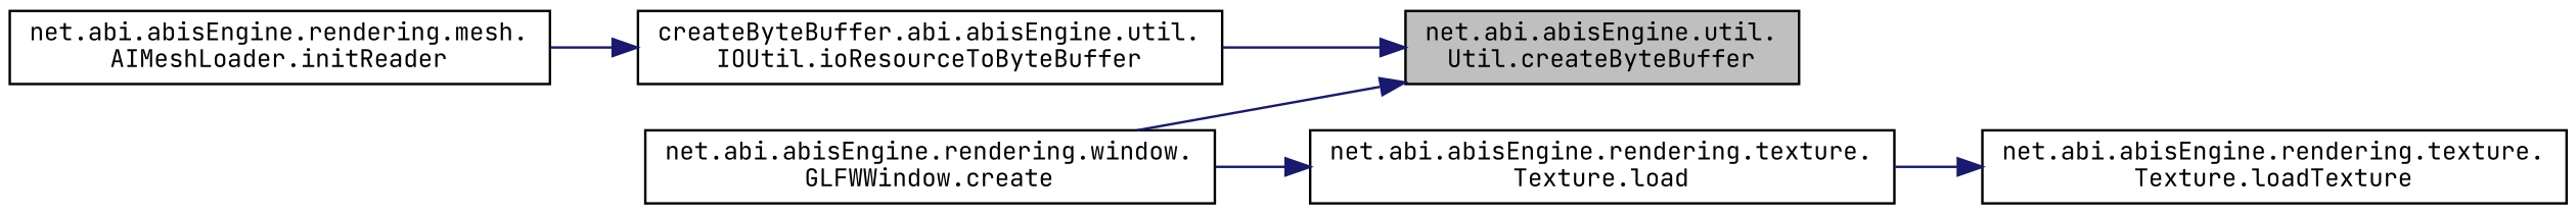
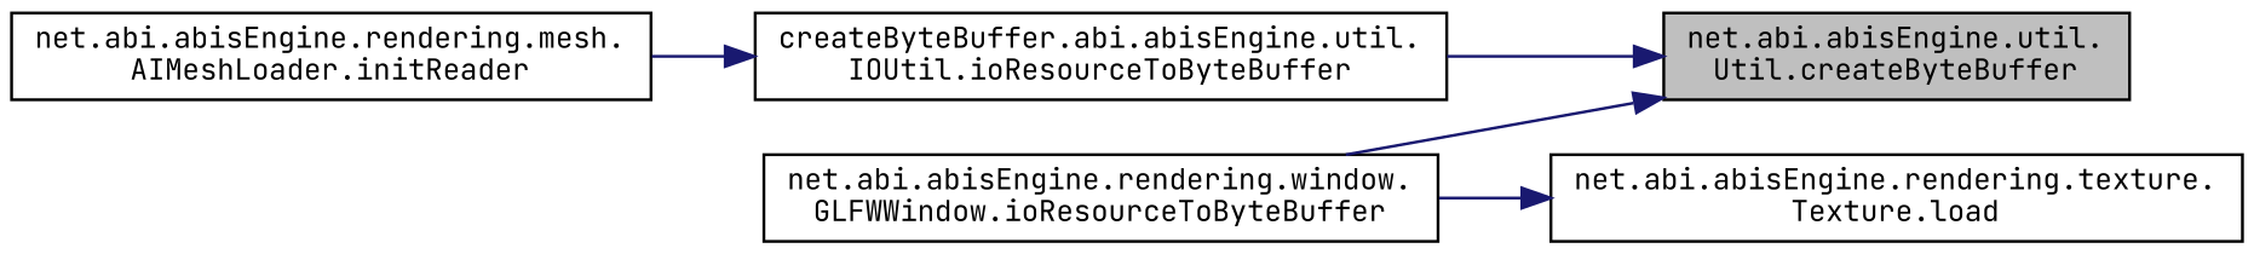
  digraph {
    fontname="JetBrains Mono"
    rankdir=RL
    node [color=black fillcolor=white fontname="JetBrains Mono" fontsize=10 shape=record style=filled]
    edge [color=midnightblue dir=back fontname="JetBrains Mono" fontsize=10 labelfontname=Helvetica labelfontsize=10 style=solid]
    n1 [fillcolor=grey75 fontcolor=black height=0.2 label="net.abi.abisEngine.util.\lUtil.createByteBuffer" width=0.4]
    n2 [height=0.2 label="createByteBuffer.abi.abisEngine.util.\lIOUtil.ioResourceToByteBuffer" width=0.4]
-   n3 [height=0.2 label="net.abi.abisEngine.rendering.window.\lGLFWWindow.create" width=0.4]
+   n3 [height=0.2 label="net.abi.abisEngine.rendering.window.\lGLFWWindow.ioResourceToByteBuffer" width=0.4]
    n4 [height=0.2 label="net.abi.abisEngine.rendering.mesh.\lAIMeshLoader.initReader" width=0.4]
-   n5 [height=0.2 label="net.abi.abisEngine.rendering.texture.\lTexture.loadTexture" width=0.4]
    n6 [height=0.2 label="net.abi.abisEngine.rendering.texture.\lTexture.load" width=0.4]
    n1 -> n2
    n1 -> n3
    n2 -> n4
-   n5 -> n6
    n6 -> n3
  }
